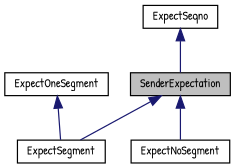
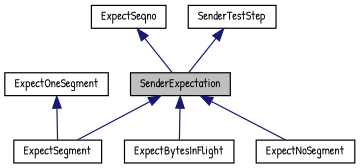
  digraph {
    fontname="Patrick Hand"
    node [color=black fillcolor=white fontname="Patrick Hand" fontsize=10 shape=record style=filled]
    edge [color=midnightblue dir=back fontname="Patrick Hand" fontsize=10 labelfontname=Helvetica labelfontsize=10 style=solid]
    n1 [fillcolor=grey75 fontcolor=black height=0.2 label=SenderExpectation width=0.4]
+   n2 [height=0.2 label=ExpectBytesInFlight width=0.4]
    n3 [height=0.2 label=ExpectNoSegment width=0.4]
    n4 [height=0.2 label=ExpectSegment width=0.4]
    n5 [height=0.2 label=ExpectSeqno width=0.4]
+   n6 [height=0.2 label=SenderTestStep width=0.4]
    n7 [height=0.2 label=ExpectOneSegment width=0.4]
+   n1 -> n2
    n1 -> n3
    n1 -> n4
    n5 -> n1
+   n6 -> n1
    n7 -> n4
  }
